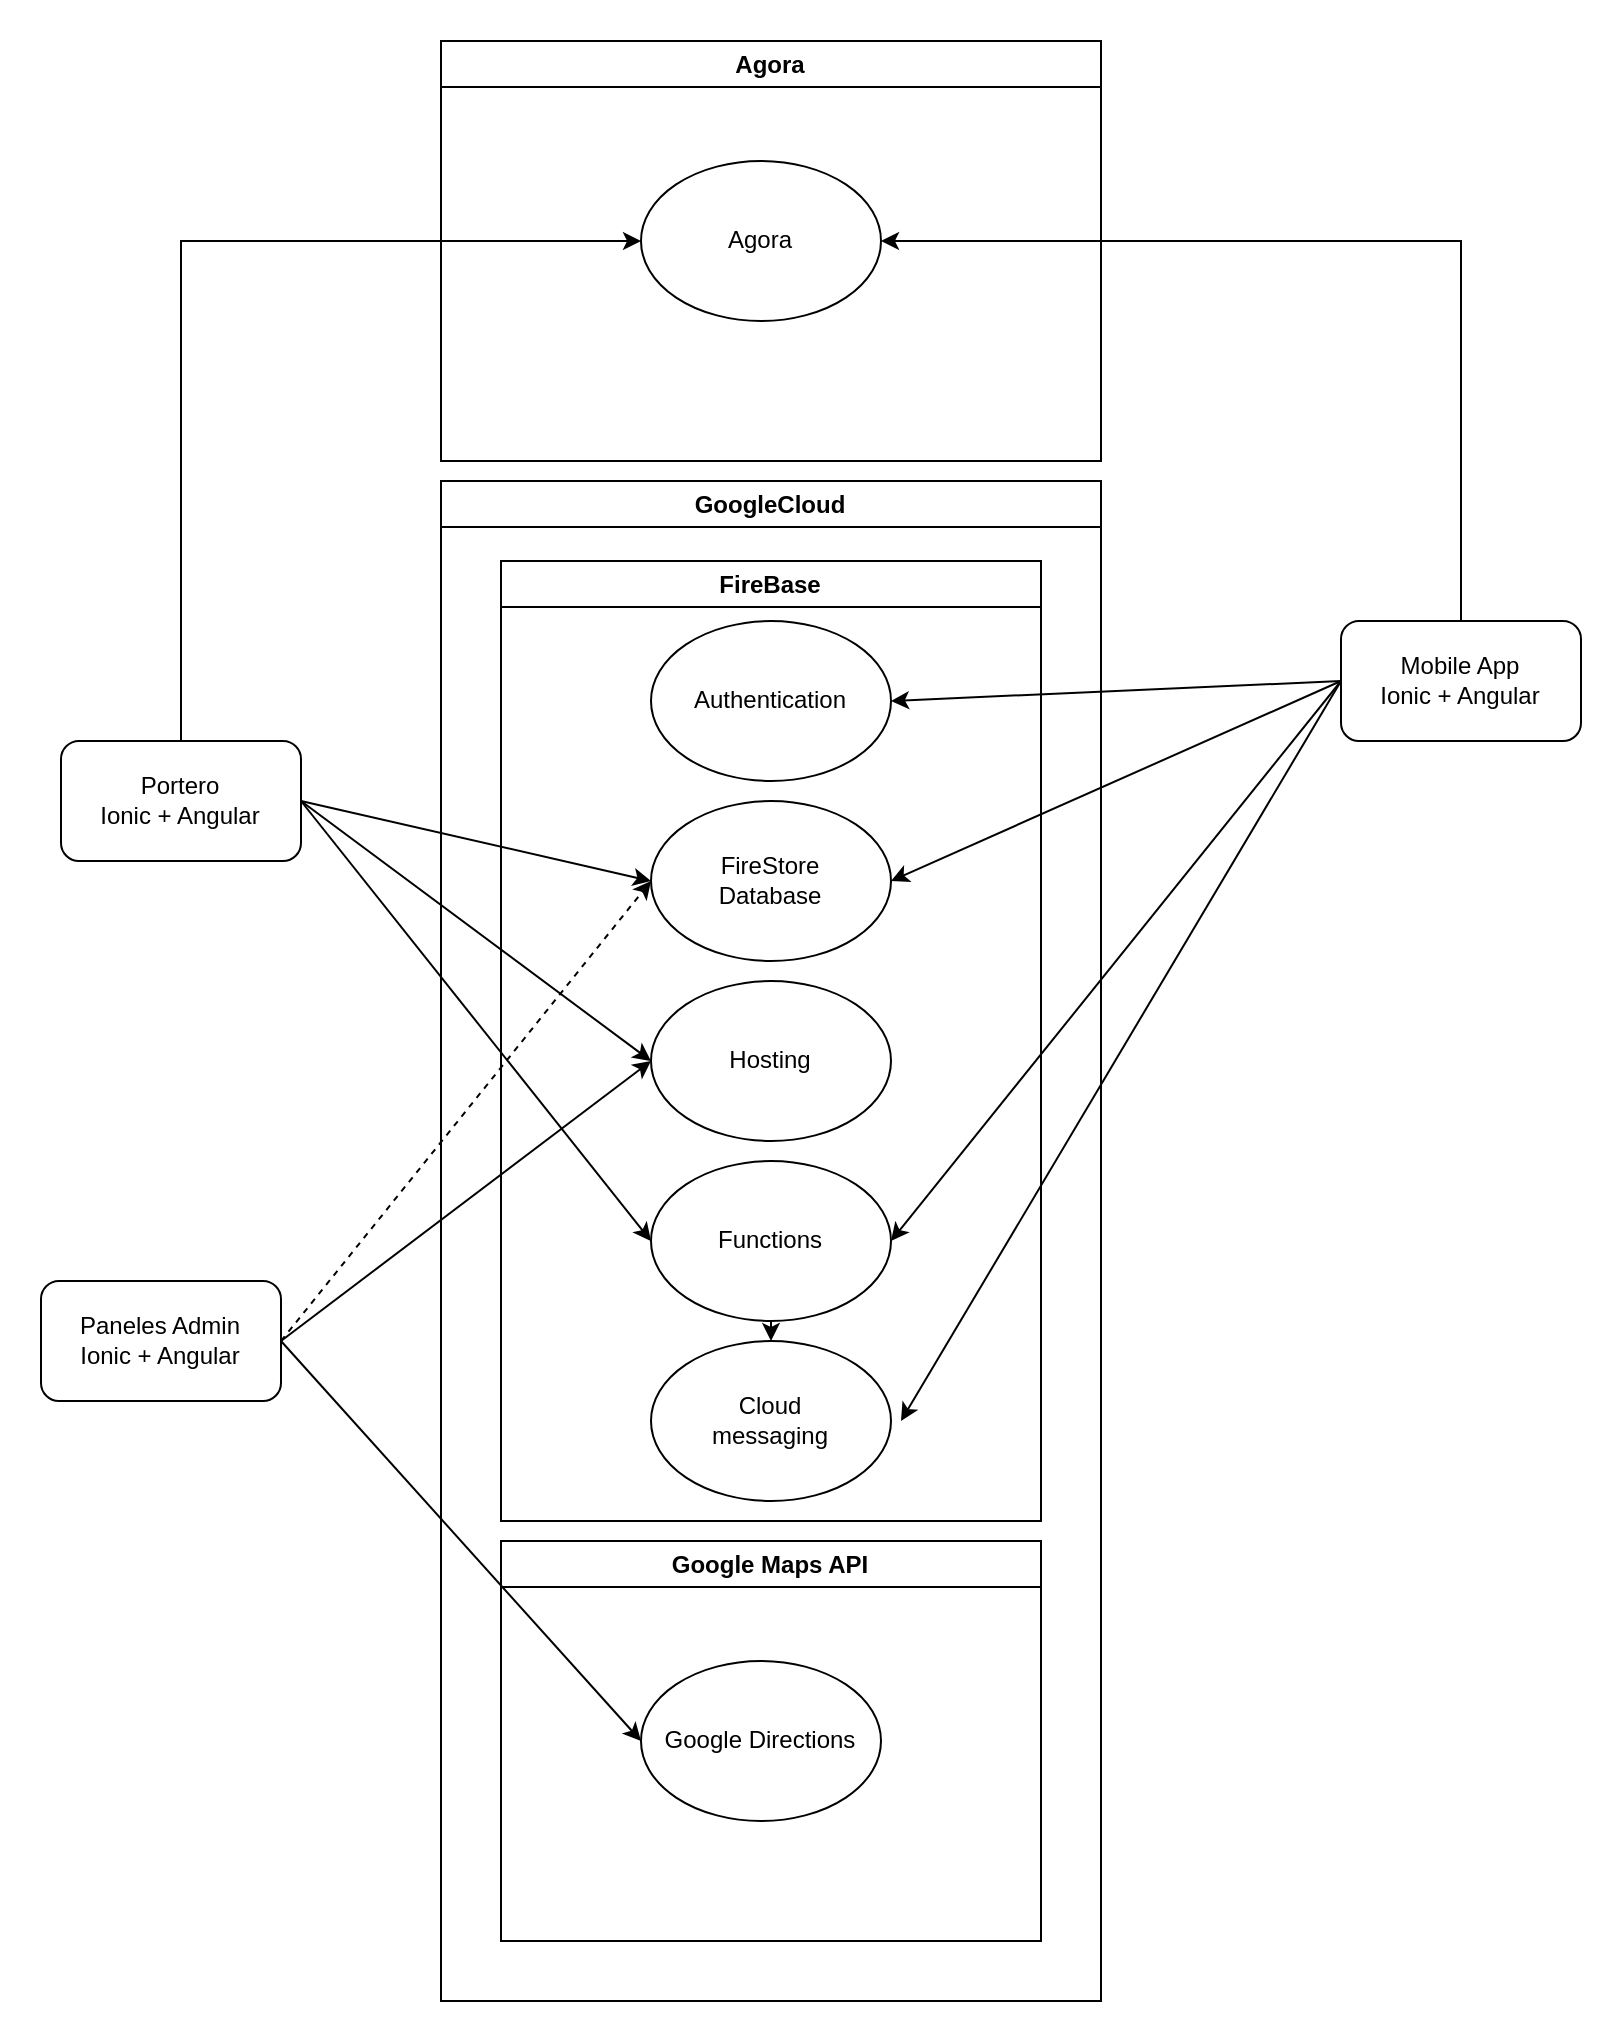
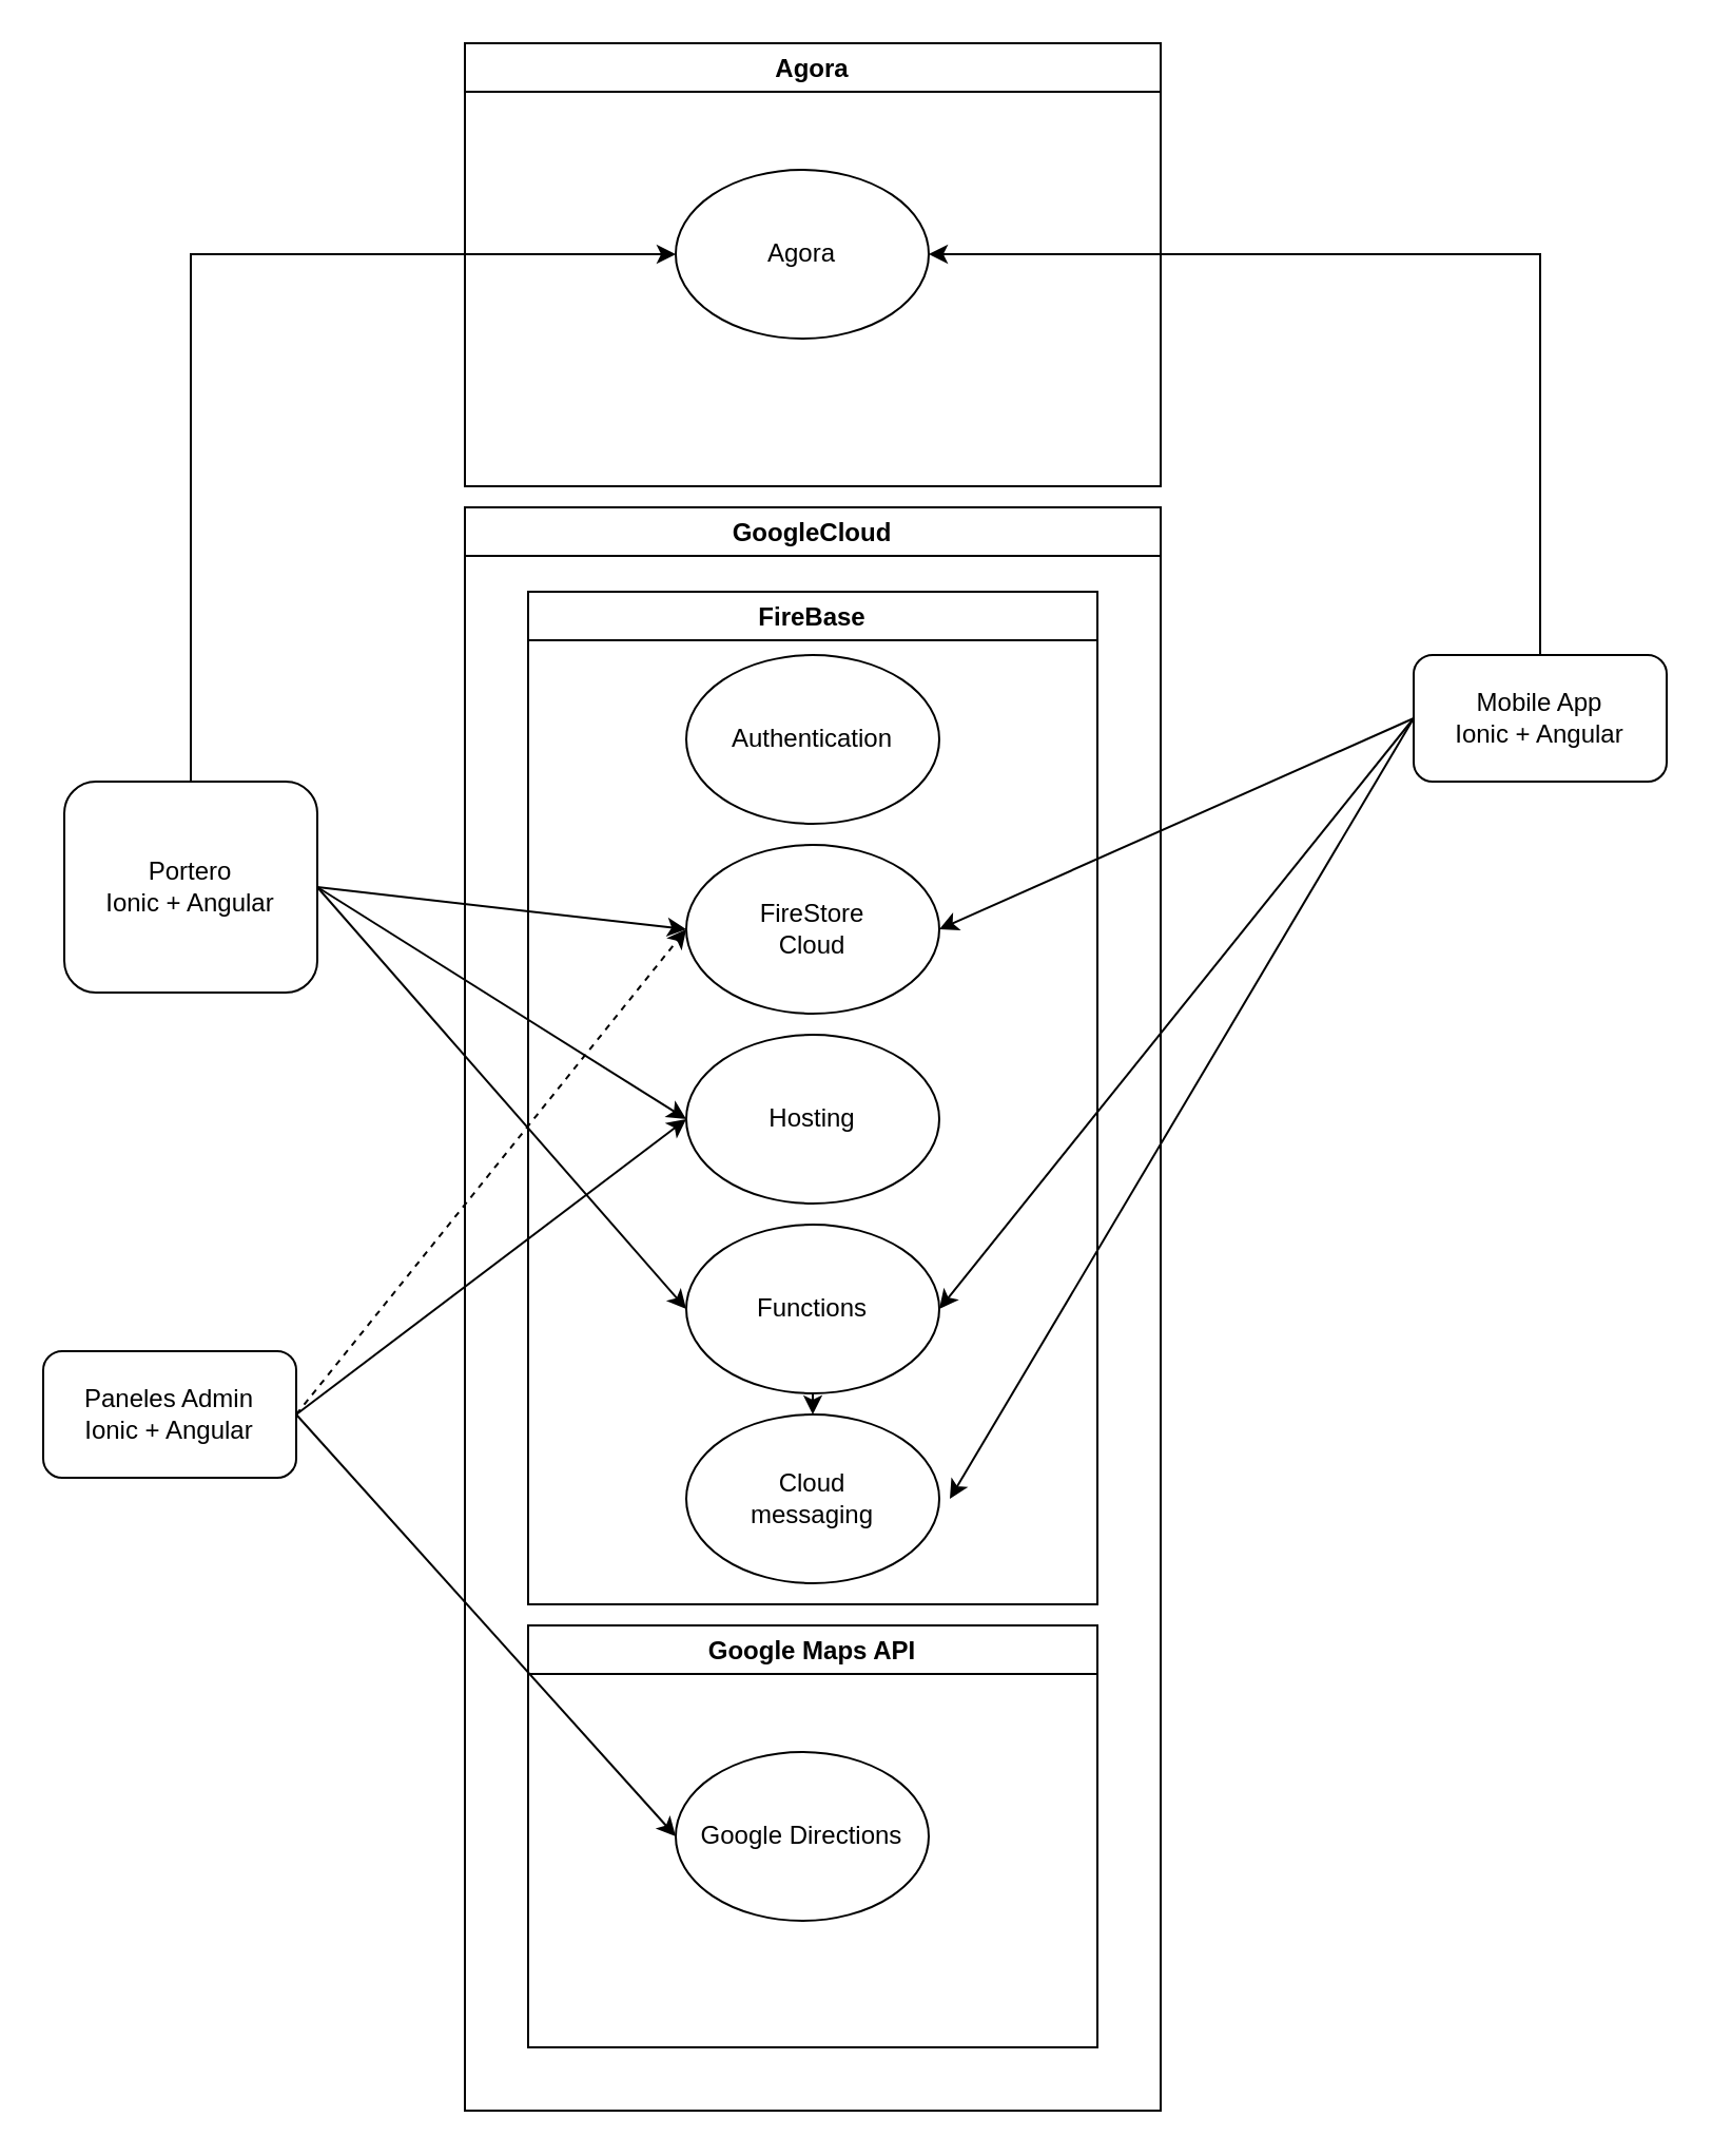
  <mxCell id="0" />
  <mxCell id="1" parent="0" />
  <mxCell id="2" value="GoogleCloud" style="swimlane;align=center;" parent="1" vertex="1"><mxGeometry x="220" y="240" width="330" height="760" as="geometry" /></mxCell>
  <mxCell id="3" value="FireBase" style="swimlane;align=center;" parent="2" vertex="1"><mxGeometry x="30" y="40" width="270" height="480" as="geometry"><mxRectangle x="30" y="40" width="80" height="23" as="alternateBounds" /></mxGeometry></mxCell>
  <mxCell id="4" value="Authentication" style="ellipse;whiteSpace=wrap;html=1;align=center;" parent="3" vertex="1"><mxGeometry x="75" y="30" width="120" height="80" as="geometry" /></mxCell>
- <mxCell id="5" value="FireStore&lt;br&gt;Database" style="ellipse;whiteSpace=wrap;html=1;align=center;" parent="3" vertex="1"><mxGeometry x="75" y="120" width="120" height="80" as="geometry" /></mxCell>
+ <mxCell id="5" value="FireStore&lt;br&gt;Cloud" style="ellipse;whiteSpace=wrap;html=1;align=center;" parent="3" vertex="1"><mxGeometry x="75" y="120" width="120" height="80" as="geometry" /></mxCell>
  <mxCell id="6" value="Hosting" style="ellipse;whiteSpace=wrap;html=1;align=center;" parent="3" vertex="1"><mxGeometry x="75" y="210" width="120" height="80" as="geometry" /></mxCell>
  <mxCell id="7" style="edgeStyle=orthogonalEdgeStyle;rounded=0;orthogonalLoop=1;jettySize=auto;html=1;exitX=0.5;exitY=1;exitDx=0;exitDy=0;entryX=0.5;entryY=0;entryDx=0;entryDy=0;" parent="3" source="8" target="9" edge="1"><mxGeometry relative="1" as="geometry" /></mxCell>
  <mxCell id="8" value="Functions" style="ellipse;whiteSpace=wrap;html=1;align=center;" parent="3" vertex="1"><mxGeometry x="75" y="300" width="120" height="80" as="geometry" /></mxCell>
  <mxCell id="9" value="Cloud&lt;br&gt;messaging" style="ellipse;whiteSpace=wrap;html=1;align=center;" parent="3" vertex="1"><mxGeometry x="75" y="390" width="120" height="80" as="geometry" /></mxCell>
  <mxCell id="10" value="Google Maps API" style="swimlane;align=center;startSize=23;" parent="2" vertex="1"><mxGeometry x="30" y="530" width="270" height="200" as="geometry" /></mxCell>
  <mxCell id="11" value="Google Directions" style="ellipse;whiteSpace=wrap;html=1;align=center;" parent="10" vertex="1"><mxGeometry x="70" y="60" width="120" height="80" as="geometry" /></mxCell>
  <mxCell id="12" style="rounded=0;orthogonalLoop=1;jettySize=auto;html=1;exitX=1;exitY=0.5;exitDx=0;exitDy=0;entryX=0;entryY=0.5;entryDx=0;entryDy=0;" parent="1" source="14" target="5" edge="1"><mxGeometry relative="1" as="geometry"><mxPoint x="210" y="430" as="targetPoint" /></mxGeometry></mxCell>
  <mxCell id="13" style="edgeStyle=orthogonalEdgeStyle;rounded=0;orthogonalLoop=1;jettySize=auto;html=1;exitX=0.5;exitY=0;exitDx=0;exitDy=0;entryX=0;entryY=0.5;entryDx=0;entryDy=0;" edge="1" parent="1" source="14" target="28"><mxGeometry relative="1" as="geometry" /></mxCell>
- <mxCell id="14" value="Portero&lt;br&gt;Ionic + Angular" style="rounded=1;whiteSpace=wrap;html=1;align=center;" parent="1" vertex="1"><mxGeometry x="30" y="370" width="120" height="60" as="geometry" /></mxCell>
- <mxCell id="15" value="" style="endArrow=classic;html=1;rounded=0;exitX=0;exitY=0.5;exitDx=0;exitDy=0;entryX=1;entryY=0.5;entryDx=0;entryDy=0;" parent="1" source="20" target="4" edge="1"><mxGeometry width="50" height="50" relative="1" as="geometry"><mxPoint x="600" y="360" as="sourcePoint" /><mxPoint x="670" y="410" as="targetPoint" /></mxGeometry></mxCell>
+ <mxCell id="14" value="Portero&lt;br&gt;Ionic + Angular" style="rounded=1;whiteSpace=wrap;html=1;align=center;" parent="1" vertex="1"><mxGeometry x="30" y="370" width="120" height="100" as="geometry" /></mxCell>
  <mxCell id="16" value="" style="endArrow=classic;html=1;rounded=0;entryX=1;entryY=0.5;entryDx=0;entryDy=0;" parent="1" target="5" edge="1"><mxGeometry width="50" height="50" relative="1" as="geometry"><mxPoint x="670" y="340" as="sourcePoint" /><mxPoint x="630" y="520" as="targetPoint" /></mxGeometry></mxCell>
  <mxCell id="17" value="" style="endArrow=classic;html=1;rounded=0;entryX=0;entryY=0.5;entryDx=0;entryDy=0;exitX=1;exitY=0.5;exitDx=0;exitDy=0;" parent="1" source="14" target="6" edge="1"><mxGeometry width="50" height="50" relative="1" as="geometry"><mxPoint x="140" y="480" as="sourcePoint" /><mxPoint x="105" y="560" as="targetPoint" /></mxGeometry></mxCell>
  <mxCell id="18" value="" style="endArrow=classic;html=1;rounded=0;entryX=0;entryY=0.5;entryDx=0;entryDy=0;exitX=1;exitY=0.5;exitDx=0;exitDy=0;" parent="1" source="14" target="8" edge="1"><mxGeometry width="50" height="50" relative="1" as="geometry"><mxPoint x="140" y="480" as="sourcePoint" /><mxPoint x="365" y="570" as="targetPoint" /></mxGeometry></mxCell>
  <mxCell id="19" style="edgeStyle=orthogonalEdgeStyle;rounded=0;orthogonalLoop=1;jettySize=auto;html=1;exitX=0.5;exitY=0;exitDx=0;exitDy=0;entryX=1;entryY=0.5;entryDx=0;entryDy=0;" edge="1" parent="1" source="20" target="28"><mxGeometry relative="1" as="geometry" /></mxCell>
  <mxCell id="20" value="Mobile App&lt;br&gt;Ionic + Angular" style="rounded=1;whiteSpace=wrap;html=1;align=center;" parent="1" vertex="1"><mxGeometry x="670" y="310" width="120" height="60" as="geometry" /></mxCell>
  <mxCell id="21" value="" style="endArrow=classic;html=1;rounded=0;entryX=1;entryY=0.5;entryDx=0;entryDy=0;" parent="1" target="8" edge="1"><mxGeometry width="50" height="50" relative="1" as="geometry"><mxPoint x="670" y="340" as="sourcePoint" /><mxPoint x="455" y="450" as="targetPoint" /></mxGeometry></mxCell>
  <mxCell id="22" value="" style="endArrow=classic;html=1;rounded=0;" parent="1" edge="1"><mxGeometry width="50" height="50" relative="1" as="geometry"><mxPoint x="670" y="340" as="sourcePoint" /><mxPoint x="450" y="710" as="targetPoint" /></mxGeometry></mxCell>
  <mxCell id="23" style="rounded=0;orthogonalLoop=1;jettySize=auto;html=1;exitX=1;exitY=0.5;exitDx=0;exitDy=0;entryX=0;entryY=0.5;entryDx=0;entryDy=0;" parent="1" source="24" target="11" edge="1"><mxGeometry relative="1" as="geometry" /></mxCell>
  <mxCell id="24" value="Paneles Admin&lt;br&gt;Ionic + Angular" style="rounded=1;whiteSpace=wrap;html=1;align=center;" parent="1" vertex="1"><mxGeometry x="20" y="640" width="120" height="60" as="geometry" /></mxCell>
  <mxCell id="25" style="rounded=0;orthogonalLoop=1;jettySize=auto;html=1;exitX=1;exitY=0.5;exitDx=0;exitDy=0;entryX=0;entryY=0.5;entryDx=0;entryDy=0;" parent="1" source="24" target="6" edge="1"><mxGeometry relative="1" as="geometry"><mxPoint x="150" y="680" as="sourcePoint" /><mxPoint x="330" y="880" as="targetPoint" /></mxGeometry></mxCell>
  <mxCell id="26" style="rounded=0;orthogonalLoop=1;jettySize=auto;html=1;exitX=1;exitY=0.5;exitDx=0;exitDy=0;entryX=0;entryY=0.5;entryDx=0;entryDy=0;dashed=1;" parent="1" source="24" target="5" edge="1"><mxGeometry relative="1" as="geometry"><mxPoint x="150" y="680" as="sourcePoint" /><mxPoint x="335" y="540" as="targetPoint" /></mxGeometry></mxCell>
  <mxCell id="27" value="Agora" style="swimlane;align=center;startSize=23;" vertex="1" parent="1"><mxGeometry x="220" y="20" width="330" height="210" as="geometry" /></mxCell>
  <mxCell id="28" value="Agora" style="ellipse;whiteSpace=wrap;html=1;align=center;" vertex="1" parent="27"><mxGeometry x="100" y="60" width="120" height="80" as="geometry" /></mxCell>
